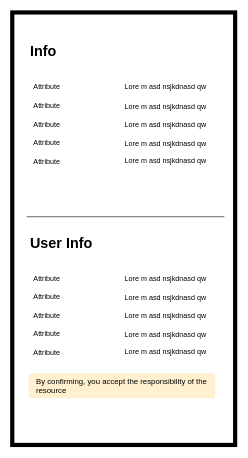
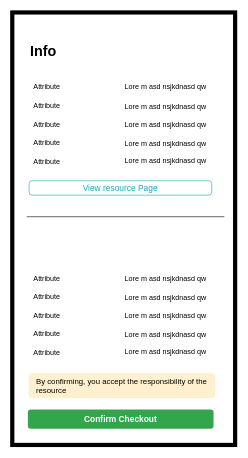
  <mxCell id="0" />
  <mxCell id="1" parent="0" />
  <mxCell id="2" value="" style="rounded=0;whiteSpace=wrap;html=1;fillColor=none;movable=1;resizable=1;rotatable=1;deletable=1;editable=1;locked=0;connectable=1;strokeWidth=7;" vertex="1" parent="1"><mxGeometry x="20" y="20" width="372" height="722" as="geometry" /></mxCell>
  <mxCell id="3" value="&lt;h1 style=&quot;margin-top: 0px;&quot;&gt;&lt;font color=&quot;#000000&quot;&gt;Info&lt;/font&gt;&lt;/h1&gt;" style="text;html=1;whiteSpace=wrap;overflow=hidden;rounded=0;container=0;" vertex="1" parent="1"><mxGeometry x="48" y="65" width="143" height="43" as="geometry" /></mxCell>
  <mxCell id="4" value="" style="endArrow=none;html=1;rounded=0;" edge="1" parent="1"><mxGeometry width="50" height="50" relative="1" as="geometry"><mxPoint x="44" y="361" as="sourcePoint" /><mxPoint x="374" y="361" as="targetPoint" /></mxGeometry></mxCell>
  <mxCell id="5" value="&lt;font color=&quot;#000000&quot;&gt;Attribute&lt;/font&gt;" style="text;html=1;align=center;verticalAlign=middle;whiteSpace=wrap;rounded=0;container=0;" vertex="1" parent="1"><mxGeometry x="48" y="130" width="60" height="30" as="geometry" /></mxCell>
  <mxCell id="6" value="&lt;font color=&quot;#000000&quot;&gt;Attribute&lt;/font&gt;" style="text;html=1;align=center;verticalAlign=middle;whiteSpace=wrap;rounded=0;container=0;" vertex="1" parent="1"><mxGeometry x="48" y="192" width="60" height="30" as="geometry" /></mxCell>
  <mxCell id="7" value="&lt;font color=&quot;#000000&quot;&gt;Attribute&lt;/font&gt;" style="text;html=1;align=center;verticalAlign=middle;whiteSpace=wrap;rounded=0;container=0;" vertex="1" parent="1"><mxGeometry x="48" y="161" width="60" height="30" as="geometry" /></mxCell>
  <mxCell id="8" value="&lt;font color=&quot;#000000&quot;&gt;Attribute&lt;/font&gt;" style="text;html=1;align=center;verticalAlign=middle;whiteSpace=wrap;rounded=0;container=0;" vertex="1" parent="1"><mxGeometry x="48" y="254" width="60" height="30" as="geometry" /></mxCell>
  <mxCell id="9" value="&lt;font color=&quot;#000000&quot;&gt;Attribute&lt;/font&gt;" style="text;html=1;align=center;verticalAlign=middle;whiteSpace=wrap;rounded=0;container=0;" vertex="1" parent="1"><mxGeometry x="48" y="223" width="60" height="30" as="geometry" /></mxCell>
  <mxCell id="10" value="&lt;font color=&quot;#000000&quot;&gt;Lore m asd nsjkdnasd qw&lt;/font&gt;" style="text;html=1;align=center;verticalAlign=middle;whiteSpace=wrap;rounded=0;container=0;" vertex="1" parent="1"><mxGeometry x="191" y="130" width="170" height="30" as="geometry" /></mxCell>
  <mxCell id="11" value="&lt;font color=&quot;#000000&quot;&gt;Lore m asd nsjkdnasd qw&lt;/font&gt;" style="text;html=1;align=center;verticalAlign=middle;whiteSpace=wrap;rounded=0;container=0;" vertex="1" parent="1"><mxGeometry x="191" y="162" width="170" height="30" as="geometry" /></mxCell>
  <mxCell id="12" value="&lt;font color=&quot;#000000&quot;&gt;Lore m asd nsjkdnasd qw&lt;/font&gt;" style="text;html=1;align=center;verticalAlign=middle;whiteSpace=wrap;rounded=0;container=0;" vertex="1" parent="1"><mxGeometry x="191" y="224" width="170" height="30" as="geometry" /></mxCell>
  <mxCell id="13" value="&lt;font color=&quot;#000000&quot;&gt;Lore m asd nsjkdnasd qw&lt;/font&gt;" style="text;html=1;align=center;verticalAlign=middle;whiteSpace=wrap;rounded=0;container=0;" vertex="1" parent="1"><mxGeometry x="191" y="192" width="170" height="30" as="geometry" /></mxCell>
  <mxCell id="14" value="&lt;font color=&quot;#000000&quot;&gt;Lore m asd nsjkdnasd qw&lt;/font&gt;" style="text;html=1;align=center;verticalAlign=middle;whiteSpace=wrap;rounded=0;container=0;" vertex="1" parent="1"><mxGeometry x="191" y="253" width="170" height="30" as="geometry" /></mxCell>
- <mxCell id="16" value="&lt;h1 style=&quot;margin-top: 0px;&quot;&gt;&lt;font color=&quot;#000000&quot;&gt;User Info&lt;/font&gt;&lt;/h1&gt;" style="text;html=1;whiteSpace=wrap;overflow=hidden;rounded=0;container=0;" vertex="1" parent="1"><mxGeometry x="48" y="384" width="143" height="43" as="geometry" /></mxCell>
+ <mxCell id="15" value="View resource Page" style="html=1;shadow=0;dashed=0;shape=mxgraph.bootstrap.rrect;rSize=5;strokeColor=#1CA5B8;strokeWidth=1;fillColor=none;fontColor=#1CA5B8;whiteSpace=wrap;align=center;verticalAlign=middle;spacingLeft=0;fontStyle=0;fontSize=14;spacing=5;container=0;" vertex="1" parent="1"><mxGeometry x="48" y="301" width="305" height="24" as="geometry" /></mxCell>
  <mxCell id="17" value="&lt;font color=&quot;#000000&quot;&gt;Attribute&lt;/font&gt;" style="text;html=1;align=center;verticalAlign=middle;whiteSpace=wrap;rounded=0;container=0;" vertex="1" parent="1"><mxGeometry x="48" y="449" width="60" height="30" as="geometry" /></mxCell>
  <mxCell id="18" value="&lt;font color=&quot;#000000&quot;&gt;Attribute&lt;/font&gt;" style="text;html=1;align=center;verticalAlign=middle;whiteSpace=wrap;rounded=0;container=0;" vertex="1" parent="1"><mxGeometry x="48" y="511" width="60" height="30" as="geometry" /></mxCell>
  <mxCell id="19" value="&lt;font color=&quot;#000000&quot;&gt;Attribute&lt;/font&gt;" style="text;html=1;align=center;verticalAlign=middle;whiteSpace=wrap;rounded=0;container=0;" vertex="1" parent="1"><mxGeometry x="48" y="480" width="60" height="30" as="geometry" /></mxCell>
  <mxCell id="20" value="&lt;font color=&quot;#000000&quot;&gt;Attribute&lt;/font&gt;" style="text;html=1;align=center;verticalAlign=middle;whiteSpace=wrap;rounded=0;container=0;" vertex="1" parent="1"><mxGeometry x="48" y="573" width="60" height="30" as="geometry" /></mxCell>
  <mxCell id="21" value="&lt;font color=&quot;#000000&quot;&gt;Attribute&lt;/font&gt;" style="text;html=1;align=center;verticalAlign=middle;whiteSpace=wrap;rounded=0;container=0;" vertex="1" parent="1"><mxGeometry x="48" y="542" width="60" height="30" as="geometry" /></mxCell>
  <mxCell id="22" value="&lt;font color=&quot;#000000&quot;&gt;Lore m asd nsjkdnasd qw&lt;/font&gt;" style="text;html=1;align=center;verticalAlign=middle;whiteSpace=wrap;rounded=0;container=0;" vertex="1" parent="1"><mxGeometry x="191" y="449" width="170" height="30" as="geometry" /></mxCell>
  <mxCell id="23" value="&lt;font color=&quot;#000000&quot;&gt;Lore m asd nsjkdnasd qw&lt;/font&gt;" style="text;html=1;align=center;verticalAlign=middle;whiteSpace=wrap;rounded=0;container=0;" vertex="1" parent="1"><mxGeometry x="191" y="481" width="170" height="30" as="geometry" /></mxCell>
  <mxCell id="24" value="&lt;font color=&quot;#000000&quot;&gt;Lore m asd nsjkdnasd qw&lt;/font&gt;" style="text;html=1;align=center;verticalAlign=middle;whiteSpace=wrap;rounded=0;container=0;" vertex="1" parent="1"><mxGeometry x="191" y="543" width="170" height="30" as="geometry" /></mxCell>
  <mxCell id="25" value="&lt;font color=&quot;#000000&quot;&gt;Lore m asd nsjkdnasd qw&lt;/font&gt;" style="text;html=1;align=center;verticalAlign=middle;whiteSpace=wrap;rounded=0;container=0;" vertex="1" parent="1"><mxGeometry x="191" y="511" width="170" height="30" as="geometry" /></mxCell>
  <mxCell id="26" value="&lt;font color=&quot;#000000&quot;&gt;Lore m asd nsjkdnasd qw&lt;/font&gt;" style="text;html=1;align=center;verticalAlign=middle;whiteSpace=wrap;rounded=0;container=0;" vertex="1" parent="1"><mxGeometry x="191" y="572" width="170" height="30" as="geometry" /></mxCell>
+ <mxCell id="27" value="Confirm Checkout" style="html=1;shadow=0;dashed=0;shape=mxgraph.bootstrap.rrect;rSize=5;strokeColor=none;strokeWidth=1;fillColor=#33A64C;fontColor=#FFFFFF;whiteSpace=wrap;align=center;verticalAlign=middle;spacingLeft=0;fontStyle=1;fontSize=14;spacing=5;container=0;" vertex="1" parent="1"><mxGeometry x="46" y="683" width="310" height="32" as="geometry" /></mxCell>
  <mxCell id="28" value="&lt;span style=&quot;color: rgb(0, 0, 0); font-size: 13px;&quot;&gt;By confirming, you accept the responsibility of the resource&lt;/span&gt;" style="html=1;shadow=0;dashed=0;shape=mxgraph.bootstrap.rrect;rSize=5;strokeColor=#FFECBC;strokeWidth=1;fillColor=#FFF1CF;fontColor=#856110;whiteSpace=wrap;align=left;verticalAlign=middle;spacingLeft=10;fontSize=13;" vertex="1" parent="1"><mxGeometry x="48" y="623" width="310" height="40" as="geometry" /></mxCell>
